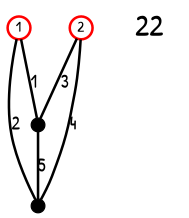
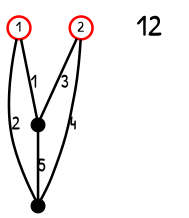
  graph {
    fontname="Patrick Hand"
    node [shape=circle fontname="Patrick Hand"]
    edge [penwidth=2.0 fontname="Patrick Hand"]
    n1 [color="#ff0000" extNr=1 fixedsize=True fontsize="12pt" label=1 penwidth="2pt" width="0.25pt"]
    2 [shape=point width="0.15pt"]
    3 [shape=point width="0.15pt"]
    n4 [color="#ff0000" extNr=2 fixedsize=True fontsize="12pt" label=2 penwidth="2pt" width="0.25pt"]
-   n5 [fontsize="24pt" label=22 shape=plaintext]
+   n5 [fontsize="24pt" label=12 shape=plaintext]
    n1 -- 2 [label=1 order=1]
    n1 -- 3 [label=2 order=2]
    2 -- 3 [label=5 order=5]
    n4 -- 2 [label=3 order=3]
    n4 -- 3 [label=4 order=4]
  }
